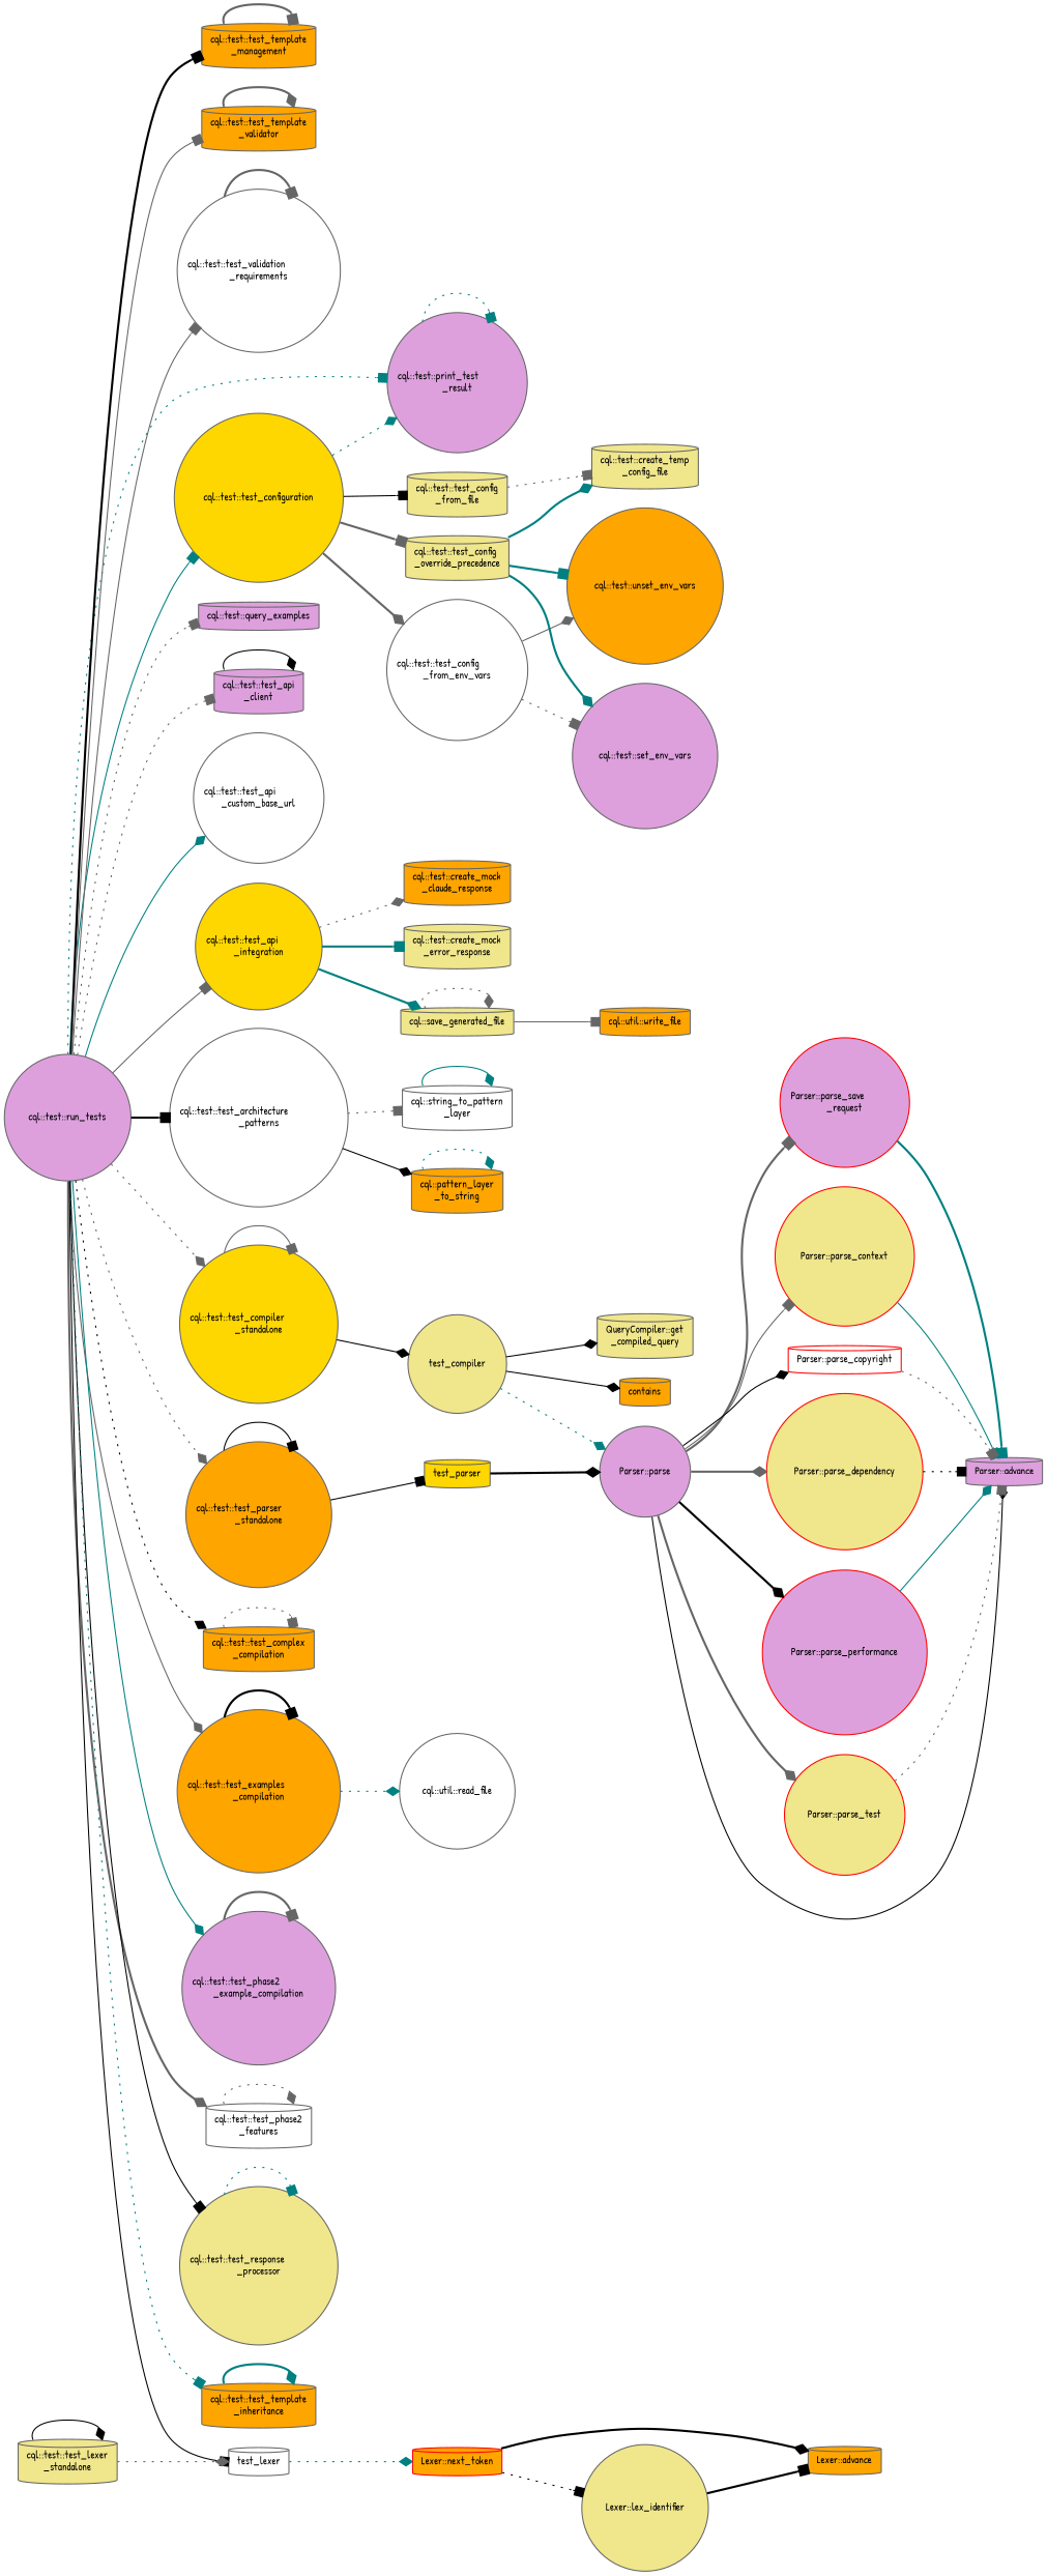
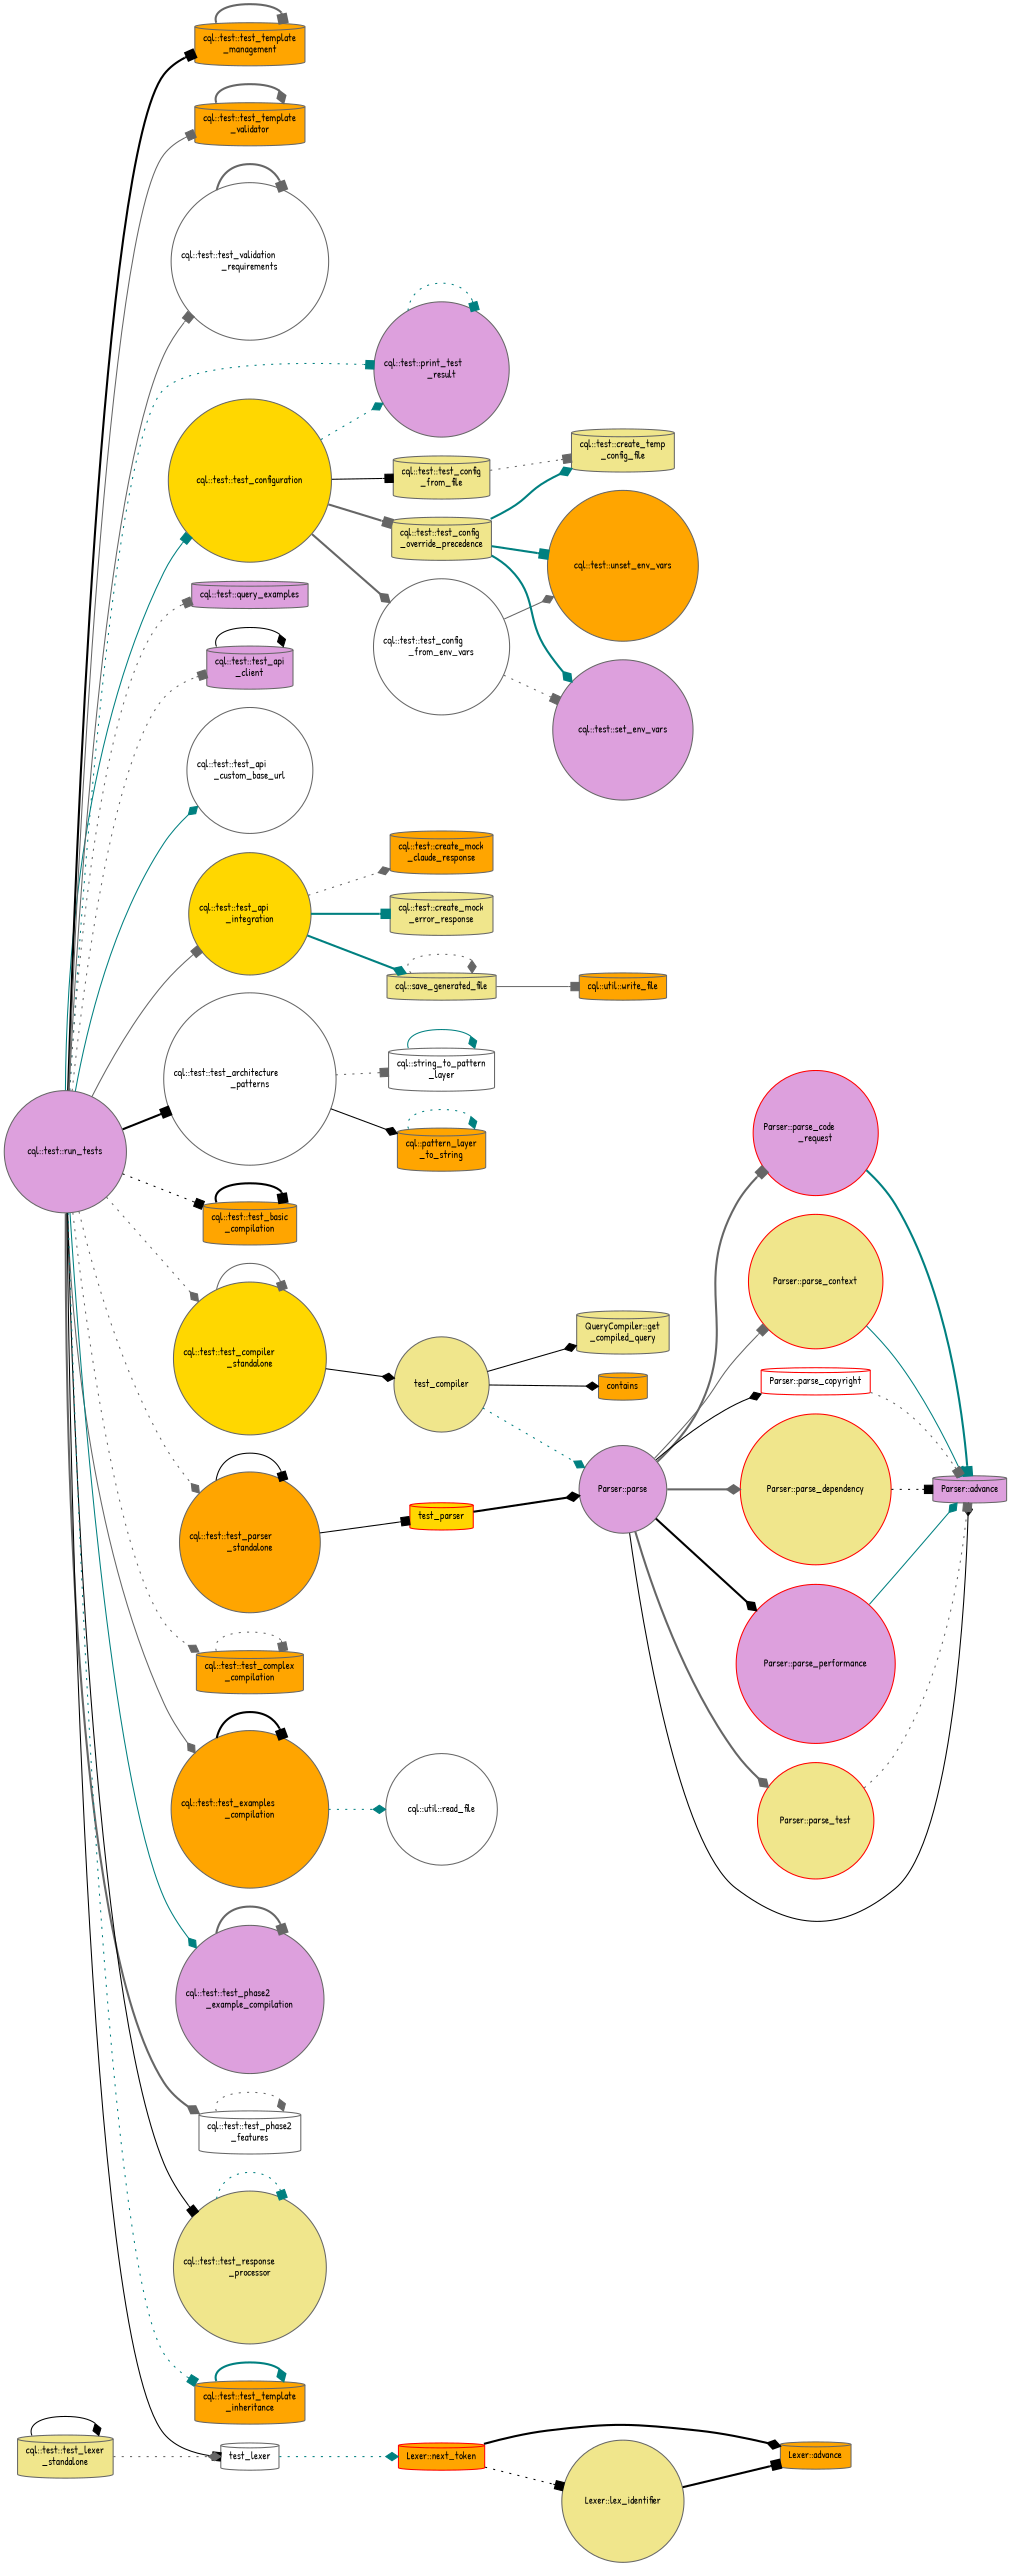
  digraph {
    fontname="Patrick Hand"
    rankdir=LR
    node [color=grey40 fillcolor=orange fontname="Patrick Hand" fontsize=10 shape=cylinder style=filled]
    edge [arrowhead=box color=gray40 fontname="Patrick Hand" fontsize=10 labelfontname=Helvetica labelfontsize=10 style=dotted]
    n1 [color=gray40 fillcolor=plum fontcolor=black height=0.2 label="cql::test::run_tests" shape=circle width=0.4]
    n2 [fillcolor=plum height=0.2 label="cql::test::print_test\l_result" shape=circle width=0.4]
    n3 [fillcolor=plum height=0.2 label="cql::test::query_examples" width=0.4]
    n4 [fillcolor=plum height=0.2 label="cql::test::test_api\l_client" width=0.4]
    n5 [fillcolor=white height=0.2 label="cql::test::test_api\l_custom_base_url" shape=circle width=0.4]
    n6 [fillcolor=gold height=0.2 label="cql::test::test_api\l_integration" shape=circle width=0.4]
    n7 [fillcolor=white height=0.2 label="cql::test::test_architecture\l_patterns" shape=circle width=0.4]
+   n8 [height=0.2 label="cql::test::test_basic\l_compilation" width=0.4]
    n9 [fillcolor=gold height=0.2 label="cql::test::test_compiler\l_standalone" shape=circle width=0.4]
    n10 [height=0.2 label="cql::test::test_complex\l_compilation" width=0.4]
    n11 [fillcolor=gold height=0.2 label="cql::test::test_configuration" shape=circle width=0.4]
    n12 [height=0.2 label="cql::test::test_examples\l_compilation" shape=circle width=0.4]
    n13 [height=0.2 label="cql::test::test_parser\l_standalone" shape=circle width=0.4]
    n14 [fillcolor=plum height=0.2 label="cql::test::test_phase2\l_example_compilation" shape=circle width=0.4]
    n15 [fillcolor=white height=0.2 label="cql::test::test_phase2\l_features" width=0.4]
    n16 [fillcolor=khaki height=0.2 label="cql::test::test_response\l_processor" shape=circle width=0.4]
    n17 [height=0.2 label="cql::test::test_template\l_inheritance" width=0.4]
    n18 [height=0.2 label="cql::test::test_template\l_management" width=0.4]
    n19 [height=0.2 label="cql::test::test_template\l_validator" width=0.4]
    n20 [fillcolor=white height=0.2 label="cql::test::test_validation\l_requirements" shape=circle width=0.4]
    n21 [fillcolor=white height=0.2 label=test_lexer width=0.4]
    n22 [height=0.2 label="cql::test::create_mock\l_claude_response" width=0.4]
    n23 [fillcolor=khaki height=0.2 label="cql::test::create_mock\l_error_response" width=0.4]
    n24 [fillcolor=khaki height=0.2 label="cql::save_generated_file" width=0.4]
    n25 [height=0.2 label="cql::pattern_layer\l_to_string" width=0.4]
    n26 [fillcolor=white height=0.2 label="cql::string_to_pattern\l_layer" width=0.4]
    n27 [fillcolor=khaki height=0.2 label=test_compiler shape=circle width=0.4]
    n28 [fillcolor=white height=0.2 label="cql::test::test_config\l_from_env_vars" shape=circle width=0.4]
    n29 [fillcolor=khaki height=0.2 label="cql::test::test_config\l_from_file" width=0.4]
    n30 [fillcolor=khaki height=0.2 label="cql::test::test_config\l_override_precedence" width=0.4]
    n31 [fillcolor=white height=0.2 label="cql::util::read_file" shape=circle width=0.4]
    n32 [fillcolor=khaki height=0.2 label="cql::test::test_lexer\l_standalone" width=0.4]
-   n33 [fillcolor=gold height=0.2 label=test_parser width=0.4]
+   n33 [color=red fillcolor=gold height=0.2 label=test_parser width=0.4]
    n34 [height=0.2 label="cql::util::write_file" width=0.4]
    n35 [height=0.2 label=contains width=0.4]
    n36 [fillcolor=khaki height=0.2 label="QueryCompiler::get\l_compiled_query" width=0.4]
    n37 [fillcolor=plum height=0.2 label="Parser::parse" shape=circle width=0.4]
    n38 [fillcolor=plum height=0.2 label="Parser::advance" width=0.4]
-   n39 [color=red fillcolor=plum height=0.2 label="Parser::parse_save\l_request" shape=circle width=0.4]
+   n39 [color=red fillcolor=plum height=0.2 label="Parser::parse_code\l_request" shape=circle width=0.4]
    n40 [color=red fillcolor=khaki height=0.2 label="Parser::parse_context" shape=circle width=0.4]
    n41 [color=red fillcolor=white height=0.2 label="Parser::parse_copyright" width=0.4]
    n42 [color=red fillcolor=khaki height=0.2 label="Parser::parse_dependency" shape=circle width=0.4]
    n43 [color=red fillcolor=plum height=0.2 label="Parser::parse_performance" shape=circle width=0.4]
    n44 [color=red fillcolor=khaki height=0.2 label="Parser::parse_test" shape=circle width=0.4]
    n45 [fillcolor=plum height=0.2 label="cql::test::set_env_vars" shape=circle width=0.4]
    n46 [height=0.2 label="cql::test::unset_env_vars" shape=circle width=0.4]
    n47 [fillcolor=khaki height=0.2 label="cql::test::create_temp\l_config_file" width=0.4]
    n48 [color=red height=0.2 label="Lexer::next_token" width=0.4]
    n49 [height=0.2 label="Lexer::advance" width=0.4]
    n50 [fillcolor=khaki height=0.2 label="Lexer::lex_identifier" shape=circle width=0.4]
    n1 -> n2 [color=teal]
    n1 -> n3
    n1 -> n4
    n1 -> n5 [arrowhead=diamond color=teal style=solid]
    n1 -> n6 [style=solid]
    n1 -> n7 [color=black style=bold]
+   n1 -> n8 [color=black]
    n1 -> n9 [arrowhead=diamond]
-   n1 -> n10 [arrowhead=diamond color=black]
+   n1 -> n10 [arrowhead=diamond]
    n1 -> n11 [color=teal style=solid]
    n1 -> n12 [arrowhead=diamond style=solid]
    n1 -> n13 [arrowhead=diamond]
    n1 -> n14 [arrowhead=diamond color=teal style=solid]
    n1 -> n15 [arrowhead=diamond style=bold]
    n1 -> n16 [color=black style=solid]
    n1 -> n17 [color=teal]
    n1 -> n18 [color=black style=bold]
    n1 -> n19 [style=solid]
    n1 -> n20 [style=solid]
    n1 -> n21 [color=black style=solid]
    n2 -> n2 [color=teal]
    n4 -> n4 [arrowhead=diamond color=black style=solid]
    n6 -> n22 [arrowhead=diamond]
    n6 -> n23 [color=teal style=bold]
    n6 -> n24 [arrowhead=diamond color=teal style=bold]
    n7 -> n25 [arrowhead=diamond color=black style=solid]
    n7 -> n26
+   n8 -> n8 [color=black style=bold]
    n9 -> n9 [style=solid]
    n9 -> n27 [arrowhead=diamond color=black style=solid]
    n10 -> n10
    n11 -> n2 [arrowhead=diamond color=teal]
    n11 -> n28 [arrowhead=diamond style=bold]
    n11 -> n29 [color=black style=solid]
    n11 -> n30 [style=bold]
    n12 -> n12 [color=black style=bold]
    n12 -> n31 [arrowhead=diamond color=teal]
    n13 -> n13 [color=black style=solid]
    n13 -> n33 [color=black style=solid]
    n14 -> n14 [style=bold]
    n15 -> n15 [arrowhead=diamond]
    n16 -> n16 [color=teal]
    n17 -> n17 [arrowhead=diamond color=teal style=bold]
    n18 -> n18 [style=bold]
    n19 -> n19 [arrowhead=diamond style=bold]
    n20 -> n20 [style=bold]
    n21 -> n48 [arrowhead=diamond color=teal]
    n24 -> n24 [arrowhead=diamond]
    n24 -> n34 [style=solid]
    n25 -> n25 [arrowhead=diamond color=teal]
    n26 -> n26 [arrowhead=diamond color=teal style=solid]
    n27 -> n35 [arrowhead=diamond color=black style=solid]
    n27 -> n36 [arrowhead=diamond color=black style=solid]
    n27 -> n37 [arrowhead=diamond color=teal]
    n28 -> n45
    n28 -> n46 [arrowhead=diamond style=solid]
    n29 -> n47
    n30 -> n45 [arrowhead=diamond color=teal style=bold]
    n30 -> n46 [color=teal style=bold]
    n30 -> n47 [arrowhead=diamond color=teal style=bold]
    n32 -> n21 [arrowhead=diamond]
    n32 -> n32 [arrowhead=diamond color=black style=solid]
    n33 -> n37 [arrowhead=diamond color=black style=bold]
    n37 -> n38 [arrowhead=diamond color=black style=solid]
    n37 -> n39 [style=bold]
    n37 -> n40 [style=solid]
    n37 -> n41 [arrowhead=diamond color=black style=solid]
    n37 -> n42 [arrowhead=diamond style=bold]
    n37 -> n43 [arrowhead=diamond color=black style=bold]
    n37 -> n44 [arrowhead=diamond style=bold]
    n39 -> n38 [color=teal style=bold]
    n40 -> n38 [color=teal style=solid]
    n41 -> n38
    n42 -> n38 [color=black]
    n43 -> n38 [arrowhead=diamond color=teal style=solid]
    n44 -> n38
    n48 -> n49 [arrowhead=diamond color=black style=bold]
    n48 -> n50 [color=black]
    n50 -> n49 [color=black style=bold]
  }
